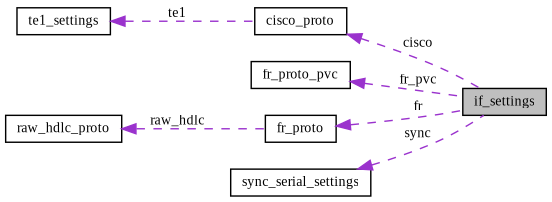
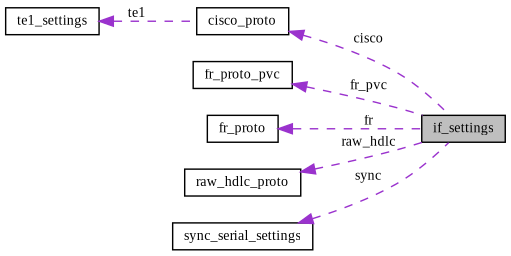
  digraph {
    fontname="Liberation Serif"
    rankdir=LR
    node [color=black fillcolor=white fontname="Liberation Serif" fontsize=10 shape=record style=filled]
    edge [color=darkorchid3 dir=back fontname="Liberation Serif" fontsize=10 labelfontname=Helvetica labelfontsize=10 style=dashed]
    n1 [fillcolor=grey75 fontcolor=black height=0.2 label=if_settings width=0.4]
    n2 [height=0.2 label=te1_settings width=0.4]
    n3 [height=0.2 label=cisco_proto width=0.4]
    n4 [height=0.2 label=fr_proto_pvc width=0.4]
    n5 [height=0.2 label=fr_proto width=0.4]
    n6 [height=0.2 label=raw_hdlc_proto width=0.4]
    n7 [height=0.2 label=sync_serial_settings width=0.4]
    n2 -> n3 [label=" te1"]
    n3 -> n1 [label=" cisco"]
    n4 -> n1 [label=" fr_pvc"]
    n5 -> n1 [label=" fr"]
-   n6 -> n5 [label=" raw_hdlc"]
+   n6 -> n1 [label=" raw_hdlc"]
    n7 -> n1 [label=" sync"]
  }
